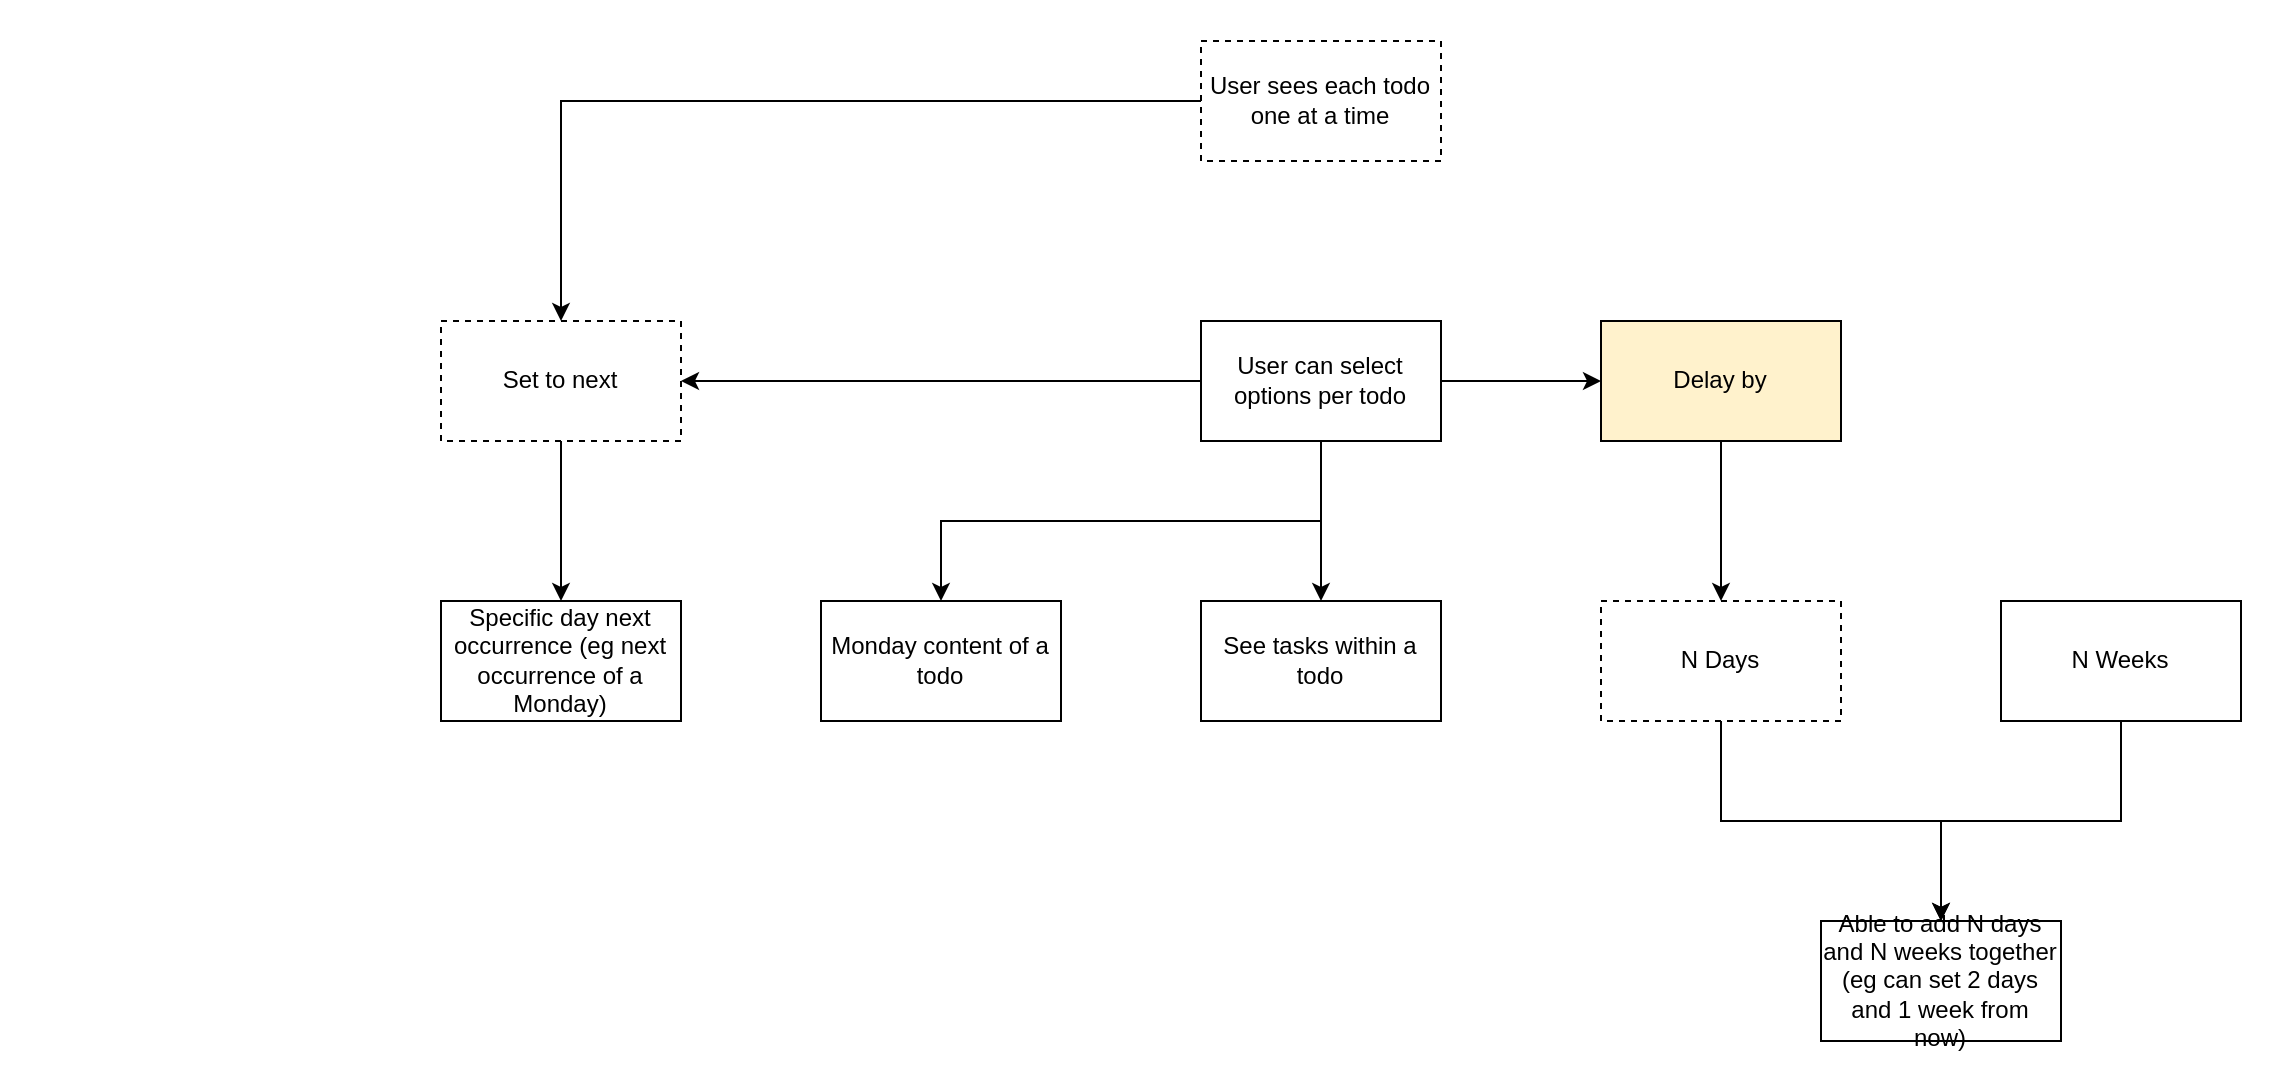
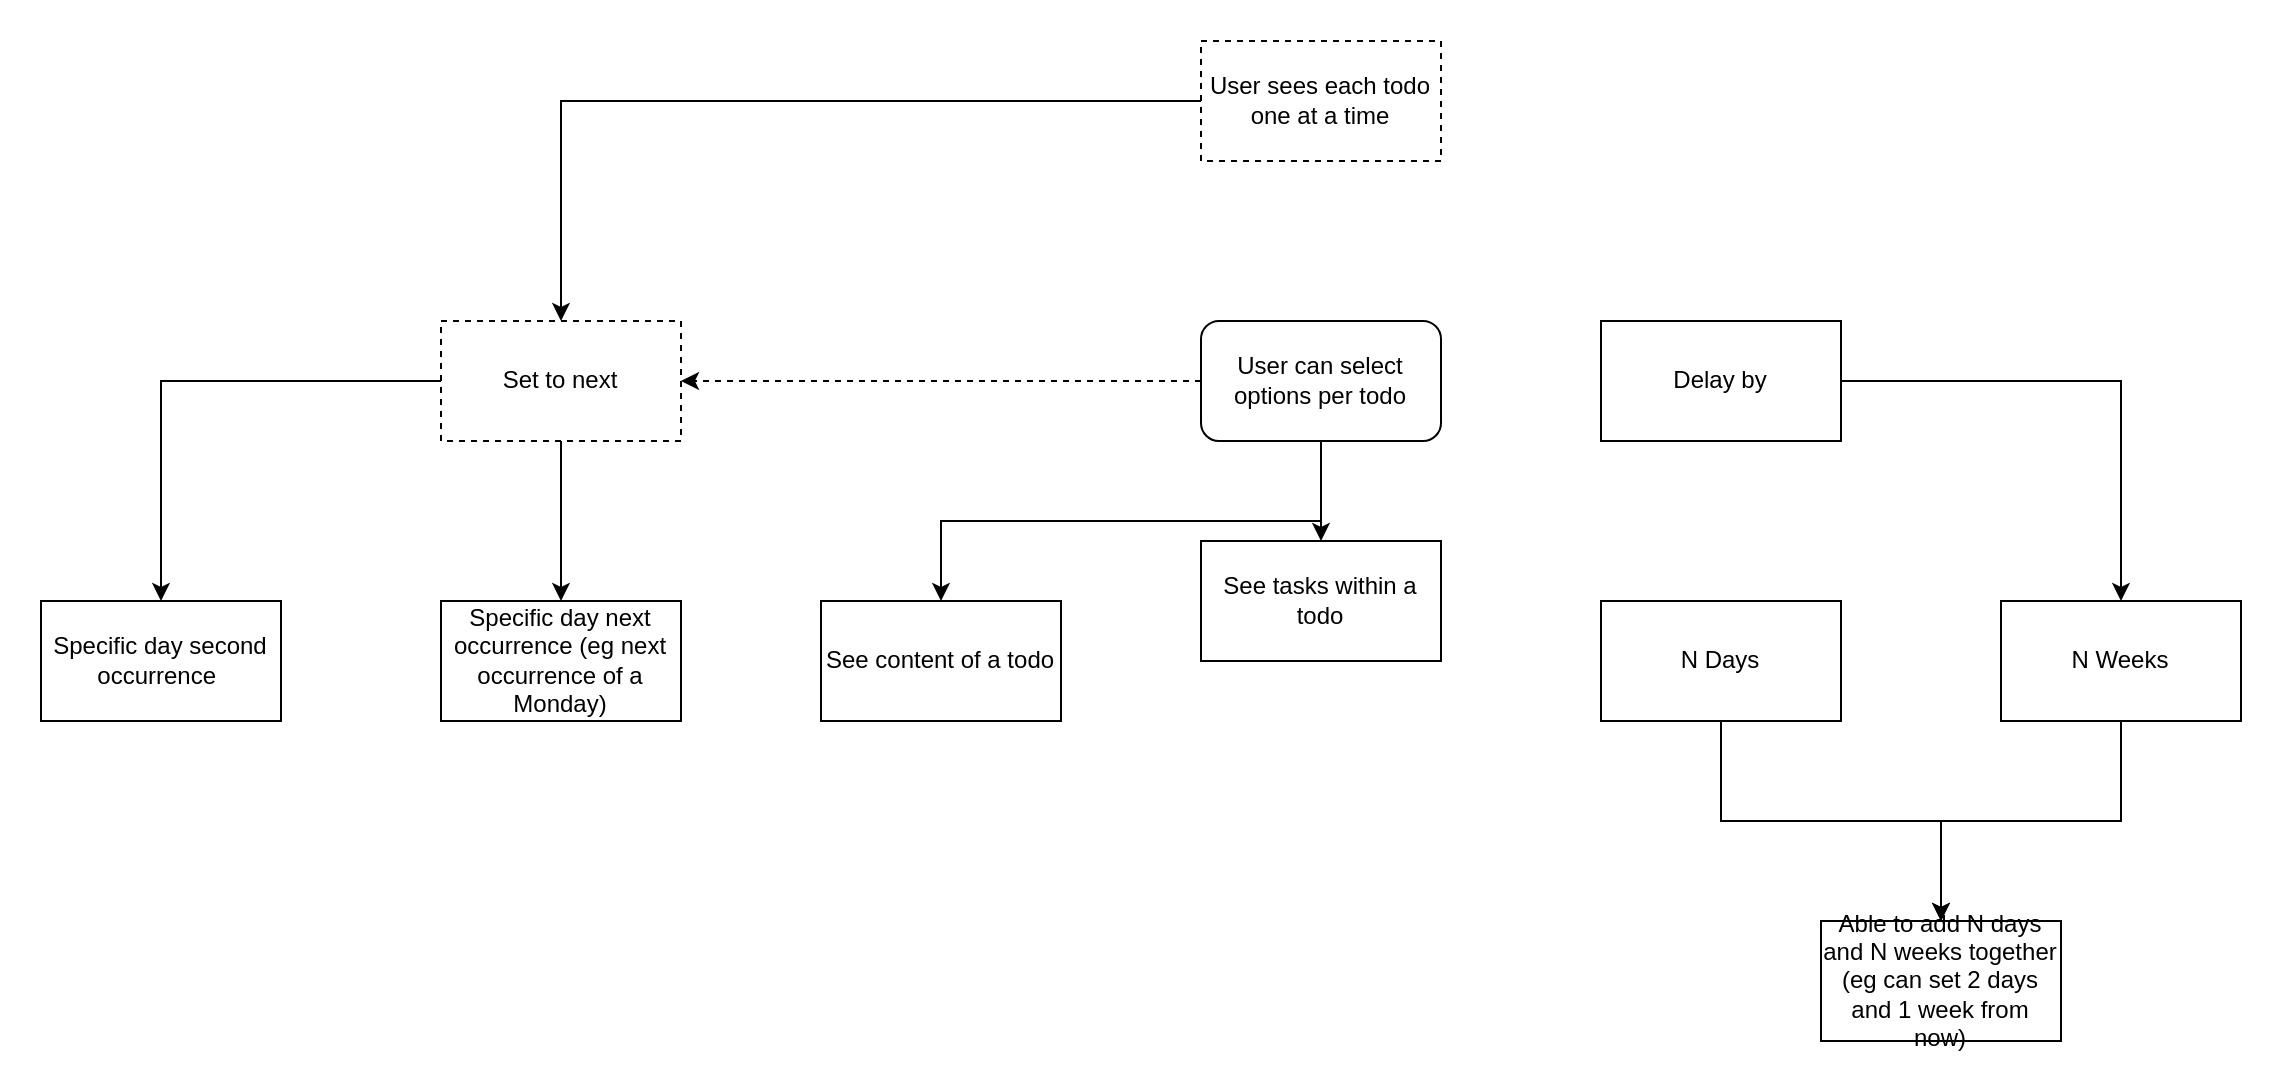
  <mxCell id="0" />
  <mxCell id="1" parent="0" />
  <mxCell id="2" value="" style="edgeStyle=orthogonalEdgeStyle;rounded=0;orthogonalLoop=1;jettySize=auto;html=1;" edge="1" parent="1" source="3" target="18"><mxGeometry relative="1" as="geometry" /></mxCell>
  <mxCell id="3" value="User sees each todo one at a time" style="whiteSpace=wrap;html=1;dashed=1;" vertex="1" parent="1"><mxGeometry x="600" y="20" width="120" height="60" as="geometry" /></mxCell>
- <mxCell id="4" value="" style="edgeStyle=orthogonalEdgeStyle;rounded=0;orthogonalLoop=1;jettySize=auto;html=1;" edge="1" parent="1" source="8" target="11"><mxGeometry relative="1" as="geometry" /></mxCell>
- <mxCell id="5" value="" style="edgeStyle=orthogonalEdgeStyle;rounded=0;orthogonalLoop=1;jettySize=auto;html=1;" edge="1" parent="1" source="8" target="18"><mxGeometry relative="1" as="geometry" /></mxCell>
+ <mxCell id="5" value="" style="edgeStyle=orthogonalEdgeStyle;rounded=0;orthogonalLoop=1;jettySize=auto;html=1;dashed=1;" edge="1" parent="1" source="8" target="18"><mxGeometry relative="1" as="geometry" /></mxCell>
  <mxCell id="6" value="" style="edgeStyle=orthogonalEdgeStyle;rounded=0;orthogonalLoop=1;jettySize=auto;html=1;" edge="1" parent="1" source="8" target="22"><mxGeometry relative="1" as="geometry" /></mxCell>
  <mxCell id="7" style="edgeStyle=orthogonalEdgeStyle;rounded=0;orthogonalLoop=1;jettySize=auto;html=1;entryX=0.5;entryY=0;entryDx=0;entryDy=0;" edge="1" parent="1" source="8" target="23"><mxGeometry relative="1" as="geometry"><Array as="points"><mxPoint x="660" y="260" /><mxPoint x="470" y="260" /></Array></mxGeometry></mxCell>
- <mxCell id="8" value="User can select options per todo" style="whiteSpace=wrap;html=1;" vertex="1" parent="1"><mxGeometry x="600" y="160" width="120" height="60" as="geometry" /></mxCell>
- <mxCell id="9" value="" style="edgeStyle=orthogonalEdgeStyle;rounded=0;orthogonalLoop=1;jettySize=auto;html=1;" edge="1" parent="1" source="11" target="13"><mxGeometry relative="1" as="geometry" /></mxCell>
- <mxCell id="11" value="Delay by" style="whiteSpace=wrap;html=1;fillColor=#fff2cc;" vertex="1" parent="1"><mxGeometry x="800" y="160" width="120" height="60" as="geometry" /></mxCell>
+ <mxCell id="8" value="User can select options per todo" style="whiteSpace=wrap;html=1;rounded=1;" vertex="1" parent="1"><mxGeometry x="600" y="160" width="120" height="60" as="geometry" /></mxCell>
+ <mxCell id="10" value="" style="edgeStyle=orthogonalEdgeStyle;rounded=0;orthogonalLoop=1;jettySize=auto;html=1;" edge="1" parent="1" source="11" target="15"><mxGeometry relative="1" as="geometry" /></mxCell>
+ <mxCell id="11" value="Delay by" style="whiteSpace=wrap;html=1;" vertex="1" parent="1"><mxGeometry x="800" y="160" width="120" height="60" as="geometry" /></mxCell>
  <mxCell id="12" value="" style="edgeStyle=orthogonalEdgeStyle;rounded=0;orthogonalLoop=1;jettySize=auto;html=1;" edge="1" parent="1" source="13" target="20"><mxGeometry relative="1" as="geometry" /></mxCell>
- <mxCell id="13" value="N Days" style="whiteSpace=wrap;html=1;dashed=1;" vertex="1" parent="1"><mxGeometry x="800" y="300" width="120" height="60" as="geometry" /></mxCell>
+ <mxCell id="13" value="N Days" style="whiteSpace=wrap;html=1;" vertex="1" parent="1"><mxGeometry x="800" y="300" width="120" height="60" as="geometry" /></mxCell>
  <mxCell id="14" style="edgeStyle=orthogonalEdgeStyle;rounded=0;orthogonalLoop=1;jettySize=auto;html=1;" edge="1" parent="1" source="15" target="20"><mxGeometry relative="1" as="geometry" /></mxCell>
  <mxCell id="15" value="N Weeks" style="whiteSpace=wrap;html=1;" vertex="1" parent="1"><mxGeometry x="1000" y="300" width="120" height="60" as="geometry" /></mxCell>
  <mxCell id="16" value="" style="edgeStyle=orthogonalEdgeStyle;rounded=0;orthogonalLoop=1;jettySize=auto;html=1;" edge="1" parent="1" source="18" target="19"><mxGeometry relative="1" as="geometry" /></mxCell>
+ <mxCell id="17" value="" style="edgeStyle=orthogonalEdgeStyle;rounded=0;orthogonalLoop=1;jettySize=auto;html=1;" edge="1" parent="1" source="18" target="21"><mxGeometry relative="1" as="geometry" /></mxCell>
  <mxCell id="18" value="Set to next" style="whiteSpace=wrap;html=1;dashed=1;" vertex="1" parent="1"><mxGeometry x="220" y="160" width="120" height="60" as="geometry" /></mxCell>
  <mxCell id="19" value="Specific day next occurrence (eg next occurrence of a Monday)" style="whiteSpace=wrap;html=1;" vertex="1" parent="1"><mxGeometry x="220" y="300" width="120" height="60" as="geometry" /></mxCell>
  <mxCell id="20" value="Able to add N days and N weeks together (eg can set 2 days and 1 week from now)" style="whiteSpace=wrap;html=1;" vertex="1" parent="1"><mxGeometry x="910" y="460" width="120" height="60" as="geometry" /></mxCell>
- <mxCell id="22" value="See tasks within a todo" style="whiteSpace=wrap;html=1;" vertex="1" parent="1"><mxGeometry x="600" y="300" width="120" height="60" as="geometry" /></mxCell>
- <mxCell id="23" value="Monday content of a todo" style="whiteSpace=wrap;html=1;" vertex="1" parent="1"><mxGeometry x="410" y="300" width="120" height="60" as="geometry" /></mxCell>
+ <mxCell id="21" value="Specific day second occurrence&amp;nbsp;" style="whiteSpace=wrap;html=1;" vertex="1" parent="1"><mxGeometry x="20" y="300" width="120" height="60" as="geometry" /></mxCell>
+ <mxCell id="22" value="See tasks within a todo" style="whiteSpace=wrap;html=1;" vertex="1" parent="1"><mxGeometry x="600" y="270" width="120" height="60" as="geometry" /></mxCell>
+ <mxCell id="23" value="See content of a todo" style="whiteSpace=wrap;html=1;" vertex="1" parent="1"><mxGeometry x="410" y="300" width="120" height="60" as="geometry" /></mxCell>
